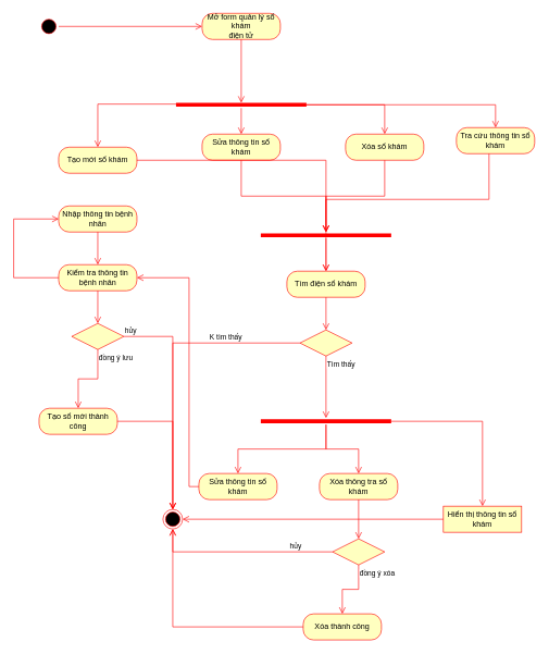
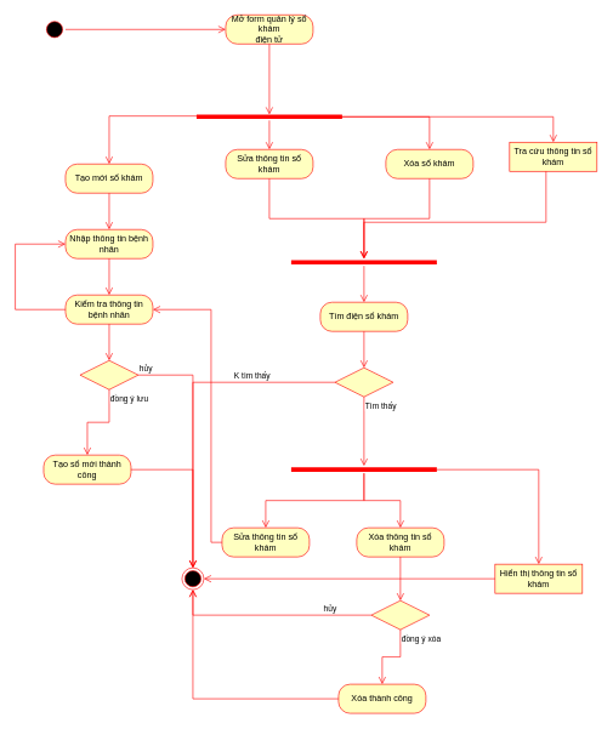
  <mxCell id="0" />
  <mxCell id="1" parent="0" />
  <mxCell id="2" value="" style="ellipse;html=1;shape=startState;fillColor=#000000;strokeColor=#ff0000;" vertex="1" parent="1"><mxGeometry x="59" y="25" width="30" height="30" as="geometry" /></mxCell>
  <mxCell id="3" value="" style="edgeStyle=orthogonalEdgeStyle;html=1;verticalAlign=bottom;endArrow=open;endSize=8;strokeColor=#ff0000;rounded=0;" edge="1" source="2" parent="1" target="4"><mxGeometry relative="1" as="geometry"><mxPoint x="304" y="40" as="targetPoint" /></mxGeometry></mxCell>
  <mxCell id="4" value="Mở form quản lý sổ khám&lt;br&gt;điện tử" style="rounded=1;whiteSpace=wrap;html=1;arcSize=40;fontColor=#000000;fillColor=#ffffc0;strokeColor=#ff0000;" vertex="1" parent="1"><mxGeometry x="309" y="20" width="120" height="40" as="geometry" /></mxCell>
  <mxCell id="5" value="" style="shape=line;html=1;strokeWidth=6;strokeColor=#ff0000;" vertex="1" parent="1"><mxGeometry x="269" y="155" width="200" height="10" as="geometry" /></mxCell>
  <mxCell id="6" value="" style="edgeStyle=orthogonalEdgeStyle;html=1;verticalAlign=bottom;endArrow=open;endSize=8;strokeColor=#ff0000;rounded=0;" edge="1" source="5" parent="1" target="8"><mxGeometry relative="1" as="geometry"><mxPoint x="369" y="295" as="targetPoint" /></mxGeometry></mxCell>
  <mxCell id="7" value="" style="edgeStyle=orthogonalEdgeStyle;html=1;verticalAlign=bottom;endArrow=open;endSize=8;strokeColor=#ff0000;rounded=0;entryX=0.5;entryY=0.2;entryDx=0;entryDy=0;entryPerimeter=0;" edge="1" parent="1" source="4" target="5"><mxGeometry relative="1" as="geometry"><mxPoint x="258.5" y="175" as="targetPoint" /><mxPoint x="258.5" y="105" as="sourcePoint" /></mxGeometry></mxCell>
  <mxCell id="8" value="Sửa thông tin sổ khám" style="rounded=1;whiteSpace=wrap;html=1;arcSize=40;fontColor=#000000;fillColor=#ffffc0;strokeColor=#ff0000;" vertex="1" parent="1"><mxGeometry x="309" y="205" width="120" height="40" as="geometry" /></mxCell>
  <mxCell id="9" value="" style="edgeStyle=orthogonalEdgeStyle;html=1;verticalAlign=bottom;endArrow=open;endSize=8;strokeColor=#ff0000;rounded=0;" edge="1" source="8" parent="1" target="17"><mxGeometry relative="1" as="geometry"><mxPoint x="369" y="405" as="targetPoint" /></mxGeometry></mxCell>
  <mxCell id="10" value="Tạo mới sổ khám" style="rounded=1;whiteSpace=wrap;html=1;arcSize=40;fontColor=#000000;fillColor=#ffffc0;strokeColor=#ff0000;" vertex="1" parent="1"><mxGeometry x="89" y="225" width="120" height="40" as="geometry" /></mxCell>
- <mxCell id="11" value="" style="edgeStyle=orthogonalEdgeStyle;html=1;verticalAlign=bottom;endArrow=open;endSize=8;strokeColor=#ff0000;rounded=0;" edge="1" source="10" parent="1" target="20"><mxGeometry relative="1" as="geometry"><mxPoint x="149" y="335" as="targetPoint" /></mxGeometry></mxCell>
+ <mxCell id="11" value="" style="edgeStyle=orthogonalEdgeStyle;html=1;verticalAlign=bottom;endArrow=open;endSize=8;strokeColor=#ff0000;rounded=0;" edge="1" source="10" parent="1" target="15"><mxGeometry relative="1" as="geometry"><mxPoint x="149" y="335" as="targetPoint" /></mxGeometry></mxCell>
  <mxCell id="12" value="" style="edgeStyle=orthogonalEdgeStyle;html=1;verticalAlign=bottom;endArrow=open;endSize=8;strokeColor=#ff0000;rounded=0;exitX=0.53;exitY=0.4;exitDx=0;exitDy=0;exitPerimeter=0;" edge="1" parent="1" source="5" target="10"><mxGeometry relative="1" as="geometry"><mxPoint x="379" y="235" as="targetPoint" /><mxPoint x="379" y="175" as="sourcePoint" /></mxGeometry></mxCell>
  <mxCell id="13" value="Xóa sổ khám" style="rounded=1;whiteSpace=wrap;html=1;arcSize=40;fontColor=#000000;fillColor=#ffffc0;strokeColor=#ff0000;" vertex="1" parent="1"><mxGeometry x="529" y="205" width="120" height="40" as="geometry" /></mxCell>
  <mxCell id="14" value="" style="edgeStyle=orthogonalEdgeStyle;html=1;verticalAlign=bottom;endArrow=open;endSize=8;strokeColor=#ff0000;rounded=0;exitX=0.6;exitY=0.5;exitDx=0;exitDy=0;exitPerimeter=0;" edge="1" parent="1" source="5" target="13"><mxGeometry relative="1" as="geometry"><mxPoint x="379" y="235" as="targetPoint" /><mxPoint x="379" y="175" as="sourcePoint" /></mxGeometry></mxCell>
  <mxCell id="15" value="Nhập thông tin bệnh nhân" style="rounded=1;whiteSpace=wrap;html=1;arcSize=40;fontColor=#000000;fillColor=#ffffc0;strokeColor=#ff0000;" vertex="1" parent="1"><mxGeometry x="89" y="315" width="120" height="40" as="geometry" /></mxCell>
  <mxCell id="16" value="" style="edgeStyle=orthogonalEdgeStyle;html=1;verticalAlign=bottom;endArrow=open;endSize=8;strokeColor=#ff0000;rounded=0;" edge="1" source="15" parent="1" target="22"><mxGeometry relative="1" as="geometry"><mxPoint x="149" y="425" as="targetPoint" /></mxGeometry></mxCell>
  <mxCell id="17" value="" style="shape=line;html=1;strokeWidth=6;strokeColor=#ff0000;" vertex="1" parent="1"><mxGeometry x="399" y="355" width="200" height="10" as="geometry" /></mxCell>
  <mxCell id="18" value="" style="edgeStyle=orthogonalEdgeStyle;html=1;verticalAlign=bottom;endArrow=open;endSize=8;strokeColor=#ff0000;rounded=0;" edge="1" source="17" parent="1" target="20"><mxGeometry relative="1" as="geometry"><mxPoint x="499" y="465" as="targetPoint" /></mxGeometry></mxCell>
  <mxCell id="19" value="" style="edgeStyle=orthogonalEdgeStyle;html=1;verticalAlign=bottom;endArrow=open;endSize=8;strokeColor=#ff0000;rounded=0;" edge="1" parent="1" source="13" target="17"><mxGeometry relative="1" as="geometry"><mxPoint x="509" y="395" as="targetPoint" /><mxPoint x="379" y="275" as="sourcePoint" /></mxGeometry></mxCell>
  <mxCell id="20" value="Tìm điện sổ khám" style="rounded=1;whiteSpace=wrap;html=1;arcSize=40;fontColor=#000000;fillColor=#ffffc0;strokeColor=#ff0000;" vertex="1" parent="1"><mxGeometry x="439" y="415" width="120" height="40" as="geometry" /></mxCell>
  <mxCell id="21" value="" style="edgeStyle=orthogonalEdgeStyle;html=1;verticalAlign=bottom;endArrow=open;endSize=8;strokeColor=#ff0000;rounded=0;" edge="1" source="20" parent="1" target="31"><mxGeometry relative="1" as="geometry"><mxPoint x="509" y="575" as="targetPoint" /></mxGeometry></mxCell>
  <mxCell id="22" value="Kiểm tra thông tin&lt;br&gt;bệnh nhân" style="rounded=1;whiteSpace=wrap;html=1;arcSize=40;fontColor=#000000;fillColor=#ffffc0;strokeColor=#ff0000;" vertex="1" parent="1"><mxGeometry x="89" y="405" width="120" height="40" as="geometry" /></mxCell>
  <mxCell id="23" value="" style="edgeStyle=orthogonalEdgeStyle;html=1;verticalAlign=bottom;endArrow=open;endSize=8;strokeColor=#ff0000;rounded=0;" edge="1" source="22" parent="1" target="25"><mxGeometry relative="1" as="geometry"><mxPoint x="149" y="505" as="targetPoint" /></mxGeometry></mxCell>
  <mxCell id="24" value="" style="edgeStyle=orthogonalEdgeStyle;html=1;verticalAlign=bottom;endArrow=open;endSize=8;strokeColor=#ff0000;rounded=0;" edge="1" source="22" parent="1" target="15"><mxGeometry relative="1" as="geometry"><mxPoint x="19" y="315" as="targetPoint" /><mxPoint x="49" y="345" as="sourcePoint" /><Array as="points"><mxPoint x="20" y="425" /><mxPoint x="20" y="335" /></Array></mxGeometry></mxCell>
  <mxCell id="25" value="" style="rhombus;whiteSpace=wrap;html=1;fontColor=#000000;fillColor=#ffffc0;strokeColor=#ff0000;" vertex="1" parent="1"><mxGeometry x="109" y="495" width="80" height="40" as="geometry" /></mxCell>
  <mxCell id="26" value="hủy" style="edgeStyle=orthogonalEdgeStyle;html=1;align=left;verticalAlign=bottom;endArrow=open;endSize=8;strokeColor=#ff0000;rounded=0;" edge="1" source="25" parent="1" target="28"><mxGeometry x="-1" relative="1" as="geometry"><mxPoint x="289" y="535" as="targetPoint" /></mxGeometry></mxCell>
  <mxCell id="27" value="đồng ý lưu" style="edgeStyle=orthogonalEdgeStyle;html=1;align=left;verticalAlign=top;endArrow=open;endSize=8;strokeColor=#ff0000;rounded=0;" edge="1" source="25" parent="1" target="29"><mxGeometry x="-1" relative="1" as="geometry"><mxPoint x="149" y="615" as="targetPoint" /></mxGeometry></mxCell>
  <mxCell id="28" value="" style="ellipse;html=1;shape=endState;fillColor=#000000;strokeColor=#ff0000;" vertex="1" parent="1"><mxGeometry x="249" y="780" width="30" height="30" as="geometry" /></mxCell>
  <mxCell id="29" value="Tạo sổ mới thành công" style="rounded=1;whiteSpace=wrap;html=1;arcSize=40;fontColor=#000000;fillColor=#ffffc0;strokeColor=#ff0000;" vertex="1" parent="1"><mxGeometry x="59" y="625" width="120" height="40" as="geometry" /></mxCell>
  <mxCell id="30" value="" style="edgeStyle=orthogonalEdgeStyle;html=1;verticalAlign=bottom;endArrow=open;endSize=8;strokeColor=#ff0000;rounded=0;" edge="1" source="29" parent="1" target="28"><mxGeometry relative="1" as="geometry"><mxPoint x="159" y="735" as="targetPoint" /><mxPoint x="159" y="675" as="sourcePoint" /></mxGeometry></mxCell>
  <mxCell id="31" value="" style="rhombus;whiteSpace=wrap;html=1;fontColor=#000000;fillColor=#ffffc0;strokeColor=#ff0000;" vertex="1" parent="1"><mxGeometry x="459" y="505" width="80" height="40" as="geometry" /></mxCell>
  <mxCell id="32" value="K tìm thấy" style="edgeStyle=orthogonalEdgeStyle;html=1;align=left;verticalAlign=bottom;endArrow=open;endSize=8;strokeColor=#ff0000;rounded=0;" edge="1" source="31" parent="1" target="28"><mxGeometry x="-0.375" relative="1" as="geometry"><mxPoint x="649" y="595" as="targetPoint" /><mxPoint x="1" as="offset" /></mxGeometry></mxCell>
  <mxCell id="33" value="Tìm thấy" style="edgeStyle=orthogonalEdgeStyle;html=1;align=left;verticalAlign=top;endArrow=open;endSize=8;strokeColor=#ff0000;rounded=0;" edge="1" source="31" parent="1" target="37"><mxGeometry x="-1" relative="1" as="geometry"><mxPoint x="499" y="625" as="targetPoint" /><mxPoint as="offset" /></mxGeometry></mxCell>
- <mxCell id="34" value="Tra cứu thông tin sổ khám" style="rounded=1;whiteSpace=wrap;html=1;arcSize=40;fontColor=#000000;fillColor=#ffffc0;strokeColor=#ff0000;" vertex="1" parent="1"><mxGeometry x="699" y="195" width="120" height="40" as="geometry" /></mxCell>
+ <mxCell id="34" value="Tra cứu thông tin sổ khám" style="whiteSpace=wrap;html=1;arcSize=40;fontColor=#000000;fillColor=#ffffc0;strokeColor=#ff0000;rounded=0;" vertex="1" parent="1"><mxGeometry x="699" y="195" width="120" height="40" as="geometry" /></mxCell>
  <mxCell id="35" value="" style="edgeStyle=orthogonalEdgeStyle;html=1;verticalAlign=bottom;endArrow=open;endSize=8;strokeColor=#ff0000;rounded=0;" edge="1" source="34" parent="1" target="17"><mxGeometry relative="1" as="geometry"><mxPoint x="759" y="335" as="targetPoint" /><Array as="points"><mxPoint x="749" y="305" /><mxPoint x="499" y="305" /></Array></mxGeometry></mxCell>
  <mxCell id="36" value="" style="edgeStyle=orthogonalEdgeStyle;html=1;verticalAlign=bottom;endArrow=open;endSize=8;strokeColor=#ff0000;rounded=0;" edge="1" parent="1" source="5" target="34"><mxGeometry relative="1" as="geometry"><mxPoint x="599" y="235" as="targetPoint" /><mxPoint x="399" y="170" as="sourcePoint" /></mxGeometry></mxCell>
  <mxCell id="37" value="" style="shape=line;html=1;strokeWidth=6;strokeColor=#ff0000;" vertex="1" parent="1"><mxGeometry x="399" y="640" width="200" height="10" as="geometry" /></mxCell>
  <mxCell id="38" value="" style="edgeStyle=orthogonalEdgeStyle;html=1;verticalAlign=bottom;endArrow=open;endSize=8;strokeColor=#ff0000;rounded=0;" edge="1" source="37" parent="1" target="39"><mxGeometry relative="1" as="geometry"><mxPoint x="509" y="725" as="targetPoint" /></mxGeometry></mxCell>
  <mxCell id="39" value="Sửa thông tin sổ khám" style="rounded=1;whiteSpace=wrap;html=1;arcSize=40;fontColor=#000000;fillColor=#ffffc0;strokeColor=#ff0000;" vertex="1" parent="1"><mxGeometry x="304" y="725" width="120" height="40" as="geometry" /></mxCell>
  <mxCell id="40" value="" style="edgeStyle=orthogonalEdgeStyle;html=1;verticalAlign=bottom;endArrow=open;endSize=8;strokeColor=#ff0000;rounded=0;" edge="1" source="39" parent="1" target="22"><mxGeometry relative="1" as="geometry"><mxPoint x="509" y="845" as="targetPoint" /><Array as="points"><mxPoint x="289" y="745" /><mxPoint x="289" y="425" /></Array></mxGeometry></mxCell>
- <mxCell id="41" value="Xóa thông tra sổ khám" style="rounded=1;whiteSpace=wrap;html=1;arcSize=40;fontColor=#000000;fillColor=#ffffc0;strokeColor=#ff0000;" vertex="1" parent="1"><mxGeometry x="489" y="725" width="120" height="40" as="geometry" /></mxCell>
+ <mxCell id="41" value="Xóa thông tin sổ khám" style="rounded=1;whiteSpace=wrap;html=1;arcSize=40;fontColor=#000000;fillColor=#ffffc0;strokeColor=#ff0000;" vertex="1" parent="1"><mxGeometry x="489" y="725" width="120" height="40" as="geometry" /></mxCell>
  <mxCell id="42" value="" style="edgeStyle=orthogonalEdgeStyle;html=1;verticalAlign=bottom;endArrow=open;endSize=8;strokeColor=#ff0000;rounded=0;" edge="1" source="41" parent="1" target="44"><mxGeometry relative="1" as="geometry"><mxPoint x="529" y="830" as="targetPoint" /></mxGeometry></mxCell>
  <mxCell id="43" value="" style="edgeStyle=orthogonalEdgeStyle;html=1;verticalAlign=bottom;endArrow=open;endSize=8;strokeColor=#ff0000;rounded=0;" edge="1" parent="1" source="37" target="41"><mxGeometry relative="1" as="geometry"><mxPoint x="374" y="735" as="targetPoint" /><mxPoint x="509" y="660" as="sourcePoint" /></mxGeometry></mxCell>
  <mxCell id="44" value="" style="rhombus;whiteSpace=wrap;html=1;fontColor=#000000;fillColor=#ffffc0;strokeColor=#ff0000;" vertex="1" parent="1"><mxGeometry x="509" y="825" width="80" height="40" as="geometry" /></mxCell>
  <mxCell id="45" value="hủy" style="edgeStyle=orthogonalEdgeStyle;html=1;align=left;verticalAlign=bottom;endArrow=open;endSize=8;strokeColor=#ff0000;rounded=0;" edge="1" source="44" parent="1" target="28"><mxGeometry x="-0.525" relative="1" as="geometry"><mxPoint x="659" y="855" as="targetPoint" /><Array as="points"><mxPoint x="264" y="845" /></Array><mxPoint as="offset" /></mxGeometry></mxCell>
  <mxCell id="46" value="đồng ý xóa" style="edgeStyle=orthogonalEdgeStyle;html=1;align=left;verticalAlign=top;endArrow=open;endSize=8;strokeColor=#ff0000;rounded=0;" edge="1" source="44" parent="1" target="47"><mxGeometry x="-1" relative="1" as="geometry"><mxPoint x="359" y="855" as="targetPoint" /></mxGeometry></mxCell>
  <mxCell id="47" value="Xóa thành công" style="rounded=1;whiteSpace=wrap;html=1;arcSize=40;fontColor=#000000;fillColor=#ffffc0;strokeColor=#ff0000;" vertex="1" parent="1"><mxGeometry x="464" y="940" width="120" height="40" as="geometry" /></mxCell>
  <mxCell id="48" value="" style="edgeStyle=orthogonalEdgeStyle;html=1;verticalAlign=bottom;endArrow=open;endSize=8;strokeColor=#ff0000;rounded=0;" edge="1" source="47" parent="1" target="28"><mxGeometry relative="1" as="geometry"><mxPoint x="279" y="955" as="targetPoint" /></mxGeometry></mxCell>
  <mxCell id="49" value="Hiển thị thông tin sổ khám" style="whiteSpace=wrap;html=1;arcSize=40;fontColor=#000000;fillColor=#ffffc0;strokeColor=#ff0000;rounded=0;" vertex="1" parent="1"><mxGeometry x="679" y="775" width="120" height="40" as="geometry" /></mxCell>
  <mxCell id="50" value="" style="edgeStyle=orthogonalEdgeStyle;html=1;verticalAlign=bottom;endArrow=open;endSize=8;strokeColor=#ff0000;rounded=0;" edge="1" source="49" parent="1" target="28"><mxGeometry relative="1" as="geometry"><mxPoint x="739" y="825" as="targetPoint" /></mxGeometry></mxCell>
  <mxCell id="51" value="" style="edgeStyle=orthogonalEdgeStyle;html=1;verticalAlign=bottom;endArrow=open;endSize=8;strokeColor=#ff0000;rounded=0;" edge="1" parent="1" source="37" target="49"><mxGeometry relative="1" as="geometry"><mxPoint x="559" y="735" as="targetPoint" /><mxPoint x="499" y="655" as="sourcePoint" /></mxGeometry></mxCell>
